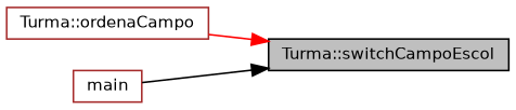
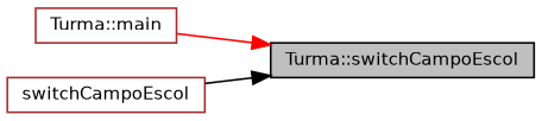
  digraph {
    rankdir=RL
    node [color=brown fillcolor=white fontname=Helvetica fontsize=10 shape=record style=filled]
    edge [dir=back fontname=Helvetica fontsize=10 labelfontname=Helvetica labelfontsize=10 style=solid]
    n1 [color=black fillcolor=grey75 fontcolor=black height=0.2 label="Turma::switchCampoEscol" width=0.4]
-   n2 [height=0.2 label="Turma::ordenaCampo" width=0.4]
-   n3 [height=0.2 label=main width=0.4]
+   n2 [height=0.2 label="Turma::main" width=0.4]
+   n3 [height=0.2 label=switchCampoEscol width=0.4]
    n1 -> n2 [color=red]
    n1 -> n3 [color=black]
  }
